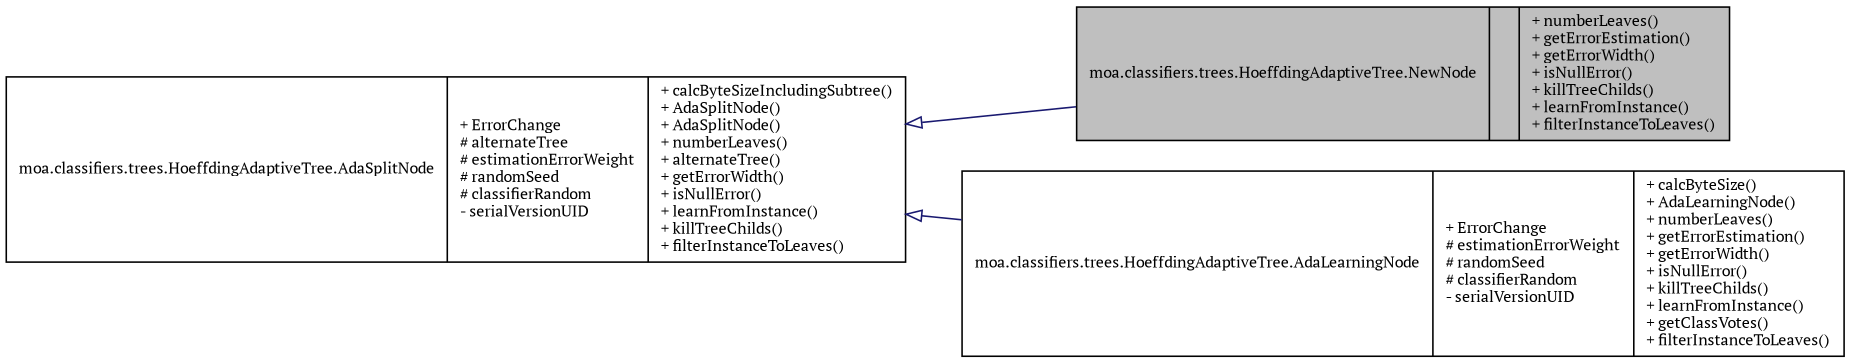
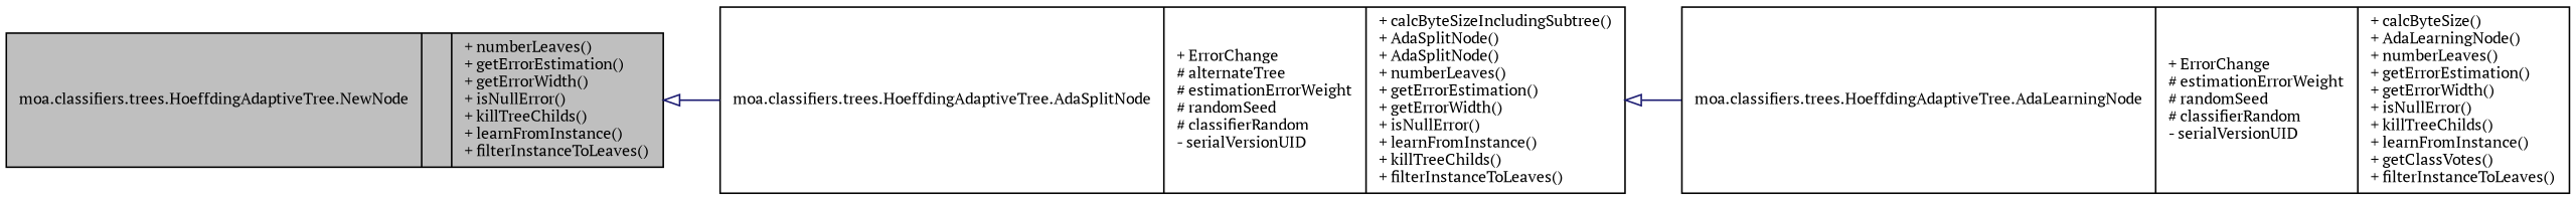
  digraph {
    fontname="PT Serif"
    rankdir=LR
    node [color=black fillcolor=white fontname="PT Serif" fontsize=10 shape=record style=filled]
    edge [arrowtail=empty color=midnightblue dir=back fontname="PT Serif" fontsize=10 labelfontname=Helvetica labelfontsize=10 style=solid]
    n1 [fillcolor=grey75 fontcolor=black height=0.2 label="{moa.classifiers.trees.HoeffdingAdaptiveTree.NewNode\n||+ numberLeaves()\l+ getErrorEstimation()\l+ getErrorWidth()\l+ isNullError()\l+ killTreeChilds()\l+ learnFromInstance()\l+ filterInstanceToLeaves()\l}" width=0.4]
-   n2 [height=0.2 label="{moa.classifiers.trees.HoeffdingAdaptiveTree.AdaSplitNode\n|+ ErrorChange\l# alternateTree\l# estimationErrorWeight\l# randomSeed\l# classifierRandom\l- serialVersionUID\l|+ calcByteSizeIncludingSubtree()\l+ AdaSplitNode()\l+ AdaSplitNode()\l+ numberLeaves()\l+ alternateTree()\l+ getErrorWidth()\l+ isNullError()\l+ learnFromInstance()\l+ killTreeChilds()\l+ filterInstanceToLeaves()\l}" width=0.4]
+   n2 [height=0.2 label="{moa.classifiers.trees.HoeffdingAdaptiveTree.AdaSplitNode\n|+ ErrorChange\l# alternateTree\l# estimationErrorWeight\l# randomSeed\l# classifierRandom\l- serialVersionUID\l|+ calcByteSizeIncludingSubtree()\l+ AdaSplitNode()\l+ AdaSplitNode()\l+ numberLeaves()\l+ getErrorEstimation()\l+ getErrorWidth()\l+ isNullError()\l+ learnFromInstance()\l+ killTreeChilds()\l+ filterInstanceToLeaves()\l}" width=0.4]
    n3 [height=0.2 label="{moa.classifiers.trees.HoeffdingAdaptiveTree.AdaLearningNode\n|+ ErrorChange\l# estimationErrorWeight\l# randomSeed\l# classifierRandom\l- serialVersionUID\l|+ calcByteSize()\l+ AdaLearningNode()\l+ numberLeaves()\l+ getErrorEstimation()\l+ getErrorWidth()\l+ isNullError()\l+ killTreeChilds()\l+ learnFromInstance()\l+ getClassVotes()\l+ filterInstanceToLeaves()\l}" width=0.4]
-   n2 -> n1
+   n1 -> n2
    n2 -> n3
  }
